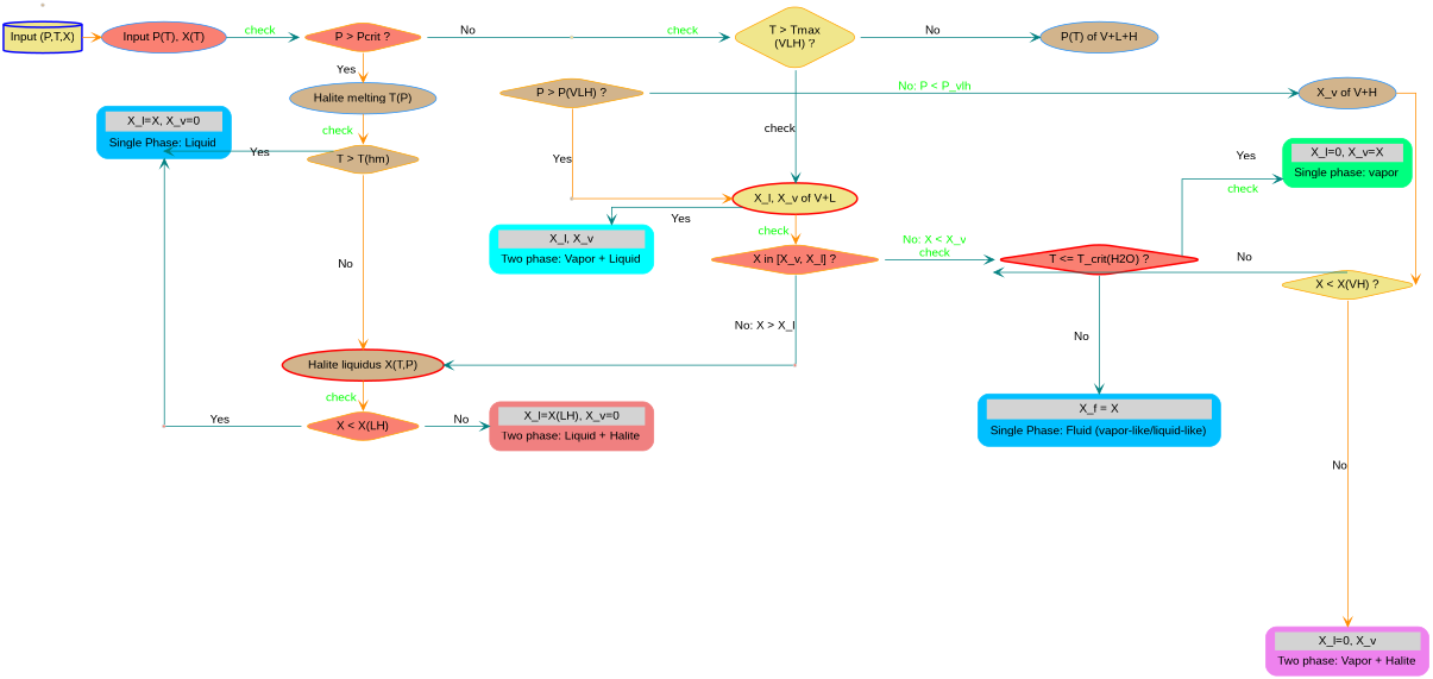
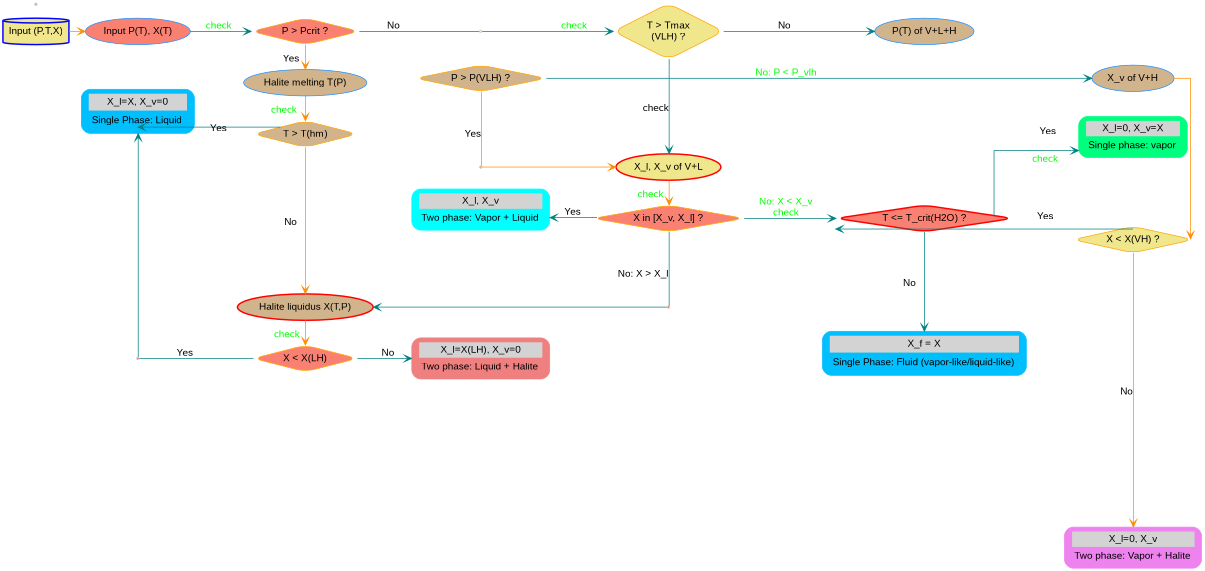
  digraph {
    bgcolor="#FFFFFF"
    color="#1c1c1c"
    compound=true
    fontcolor=darkgray
    fontname=Arial
    fontsize=16
    labeljust=c
    labelloc=t
    nodesep=0.23
    penwidth=0.5
    rankdir=LR
    ranksep=0.
    splines=ortho
    style=rounded
    node [color=orange fillcolor=tan fontname=Arial shape=diamond style=filled]
    edge [arrowhead=vee color=teal fontname=Arial linewidth=3]
    n1 [color=dodgerblue label="Halite melting T(P)" shape=ellipse]
    n2 [label="T > T(hm)" style="rounded,filled"]
    n3 [fillcolor=salmon label="P > Pcrit ?" style="rounded,filled"]
    n4 [color=red label="Halite liquidus X(T,P)" shape=ellipse style="filled,setlinewidth(2)"]
    n5 [fillcolor=salmon label="X < X(LH)" style="rounded,filled"]
    n6 [color=deepskyblue label=<<table border="0" cellborder="0" cellpadding="4" bgcolor="none"><tr><td bgcolor="lightgray" align="center" colspan="2"><font color="black">X_l=X, X_v=0</font></td></tr><tr><td align="left" port="r0">Single Phase: Liquid</td></tr></table>> shape=rectangle style="filled,rounded" fillcolor=""]
    node_connect_CheckX_LH_SinglePhase_L [color=lightgray fillcolor=salmon shape=point]
    n8 [fillcolor=khaki label="T > Tmax\n(VLH) ?" style="rounded,filled"]
    n9 [color=red fillcolor=khaki label="X_l, X_v of V+L" shape=ellipse style="filled,setlinewidth(2)"]
    n10 [fillcolor=salmon label="X in [X_v, X_l] ?" style="rounded,filled"]
    n11 [label="P > P(VLH) ?" style="rounded,filled"]
    node_connect_CheckP_Pvlh_TwoPhase_VL [color=lightgray shape=point]
    node_connect_CheckXLXV_HaliteLiquidus [color=lightgray fillcolor=salmon shape=point]
    n14 [color=dodgerblue label="X_v of V+H" shape=ellipse]
    n15 [fillcolor=khaki label="X < X(VH) ?" style="rounded,filled"]
    n16 [color=violet label=<<table border="0" cellborder="0" cellpadding="3" bgcolor="none"><tr><td bgcolor="lightgray" align="center" colspan="2"><font color="black">X_l=0, X_v</font></td></tr><tr><td align="left" port="r0">Two phase: Vapor + Halite</td></tr></table>> shape=rectangle style="filled,rounded" fillcolor=""]
    n17 [color=deepskyblue label=<<table border="0" cellborder="0" cellpadding="4" bgcolor="none"><tr><td bgcolor="lightgray" align="center" colspan="2"><font color="black">X_f = X</font></td></tr><tr><td align="left" port="r0">Single Phase: Fluid (vapor-like/liquid-like)</td></tr></table>> shape=rectangle style="filled,rounded" fillcolor=""]
    n18 [color=red fillcolor=salmon label="T <= T_crit(H2O) ?" style="rounded,filled,setlinewidth(2)"]
    node_connect_CheckPcrit_CheckTmax_VLH [color=lightgray fillcolor=khaki shape=point]
    n20 [color=lightcoral label=<<table border="0" cellborder="0" cellpadding="3" bgcolor="none"><tr><td bgcolor="lightgray" align="center" colspan="2"><font color="black">X_l=X(LH), X_v=0</font></td></tr><tr><td align="left" port="r0">Two phase: Liquid + Halite</td></tr></table>> shape=rectangle style="filled,rounded" fillcolor=""]
    n21 [color=dodgerblue label="P(T) of V+L+H" shape=ellipse]
    n22 [color=springgreen label=<<table border="0" cellborder="0" cellpadding="3" bgcolor="none"><tr><td bgcolor="lightgray" align="center" colspan="2"><font color="black">X_l=0, X_v=X</font></td></tr><tr><td align="left" port="r0">Single phase: vapor</td></tr></table>> shape=rectangle style="filled,rounded" fillcolor=""]
    n23 [color=blue fillcolor=khaki label="Input (P,T,X)" shape=cylinder style="filled,setlinewidth(2)"]
    n24 [color=dodgerblue fillcolor=salmon label="Input P(T), X(T)" shape=ellipse]
    n25 [color=cyan label=<<table border="0" cellborder="0" cellpadding="3" bgcolor="none"><tr><td bgcolor="lightgray" align="center" colspan="2"><font color="black">X_l, X_v</font></td></tr><tr><td align="left" port="r0">Two phase: Vapor + Liquid</td></tr></table>> shape=rectangle style="filled,rounded" fillcolor=""]
    node_connect_CheckX_VH_SinglePhase_V [color=lightgray shape=point]
    subgraph sub_1 {
      rank=same
      n1
      n2
    }
    subgraph sub_2 {
      rank=same
      n1
      n3
    }
    subgraph sub_3 {
      rank=same
      n2
      n4
    }
    subgraph sub_4 {
      rank=same
      n4
      n5
    }
    subgraph sub_5 {
      rank=same
      n6
      node_connect_CheckX_LH_SinglePhase_L
    }
    subgraph sub_6 {
      rank=same
      n8
      n9
    }
    subgraph sub_7 {
      rank=same
      n9
      n10
    }
    subgraph sub_8 {
      rank=same
      n11
      node_connect_CheckP_Pvlh_TwoPhase_VL
    }
    subgraph sub_9 {
      rank=same
      n10
      node_connect_CheckXLXV_HaliteLiquidus
    }
    subgraph sub_10 {
      rank=same
      n14
      n15
    }
    subgraph sub_11 {
      rank=same
      n15
      n16
    }
    subgraph sub_12 {
      rank=same
      n17
      n18
    }
    n1 -> n2 [color=darkorange fontcolor=green label="check   "]
    n2 -> n4 [color=darkorange label="No   "]
    n3 -> n1 [color=darkorange label="Yes  " minlen=1]
    n3 -> node_connect_CheckPcrit_CheckTmax_VLH [arrowhead=none label=" No"]
    n4 -> n5 [color=darkorange fontcolor=green label="check  "]
    n5 -> n20 [label=" No    " minlen=1]
    n6 -> n2 [arrowtail=vee dir=back label="  Yes" orientation=90 tailport=s]
    n6 -> node_connect_CheckX_LH_SinglePhase_L [arrowtail=vee dir=back minlen=9]
    node_connect_CheckX_LH_SinglePhase_L -> n5 [arrowtail=none dir=back xlabel="Yes "]
    n8 -> n9 [label=check]
    n8 -> n21 [label=" No" minlen=1]
    n9 -> n10 [color=darkorange fontcolor=green label="check  "]
    n10 -> node_connect_CheckXLXV_HaliteLiquidus [arrowhead=none label="No: X > X_l" minlen=3]
    n10 -> n18 [fontcolor=green label="  No: X < X_v\n  check"]
    n11 -> node_connect_CheckP_Pvlh_TwoPhase_VL [arrowhead=none color=darkorange label=Yes minlen=3]
    n11 -> n14 [fontcolor=green label="  No: P < P_vlh"]
    node_connect_CheckP_Pvlh_TwoPhase_VL -> n9 [color=darkorange]
    node_connect_CheckXLXV_HaliteLiquidus -> n4
    n14 -> n15 [color=darkorange fontcolor=green label=check minlen=5]
    n15 -> n16 [color=darkorange label=No minlen=11]
-   n18 -> n15 [arrowtail=vee dir=back headport=n label=" No" tailport=w]
+   n18 -> n15 [arrowtail=vee dir=back headport=n label=Yes tailport=w]
    n18 -> n17 [label="No   " minlen=4]
    n18 -> n22 [label="  Yes" minlen=1]
    node_connect_CheckPcrit_CheckTmax_VLH -> n8 [fontcolor=green label="  check"]
    n23 -> n24 [color=darkorange]
    n24 -> n3 [fontcolor=green label="  check"]
-   n25 -> n9 [arrowtail=vee dir=back label=" Yes"]
+   n25 -> n10 [arrowtail=vee dir=back label=" Yes"]
  }
